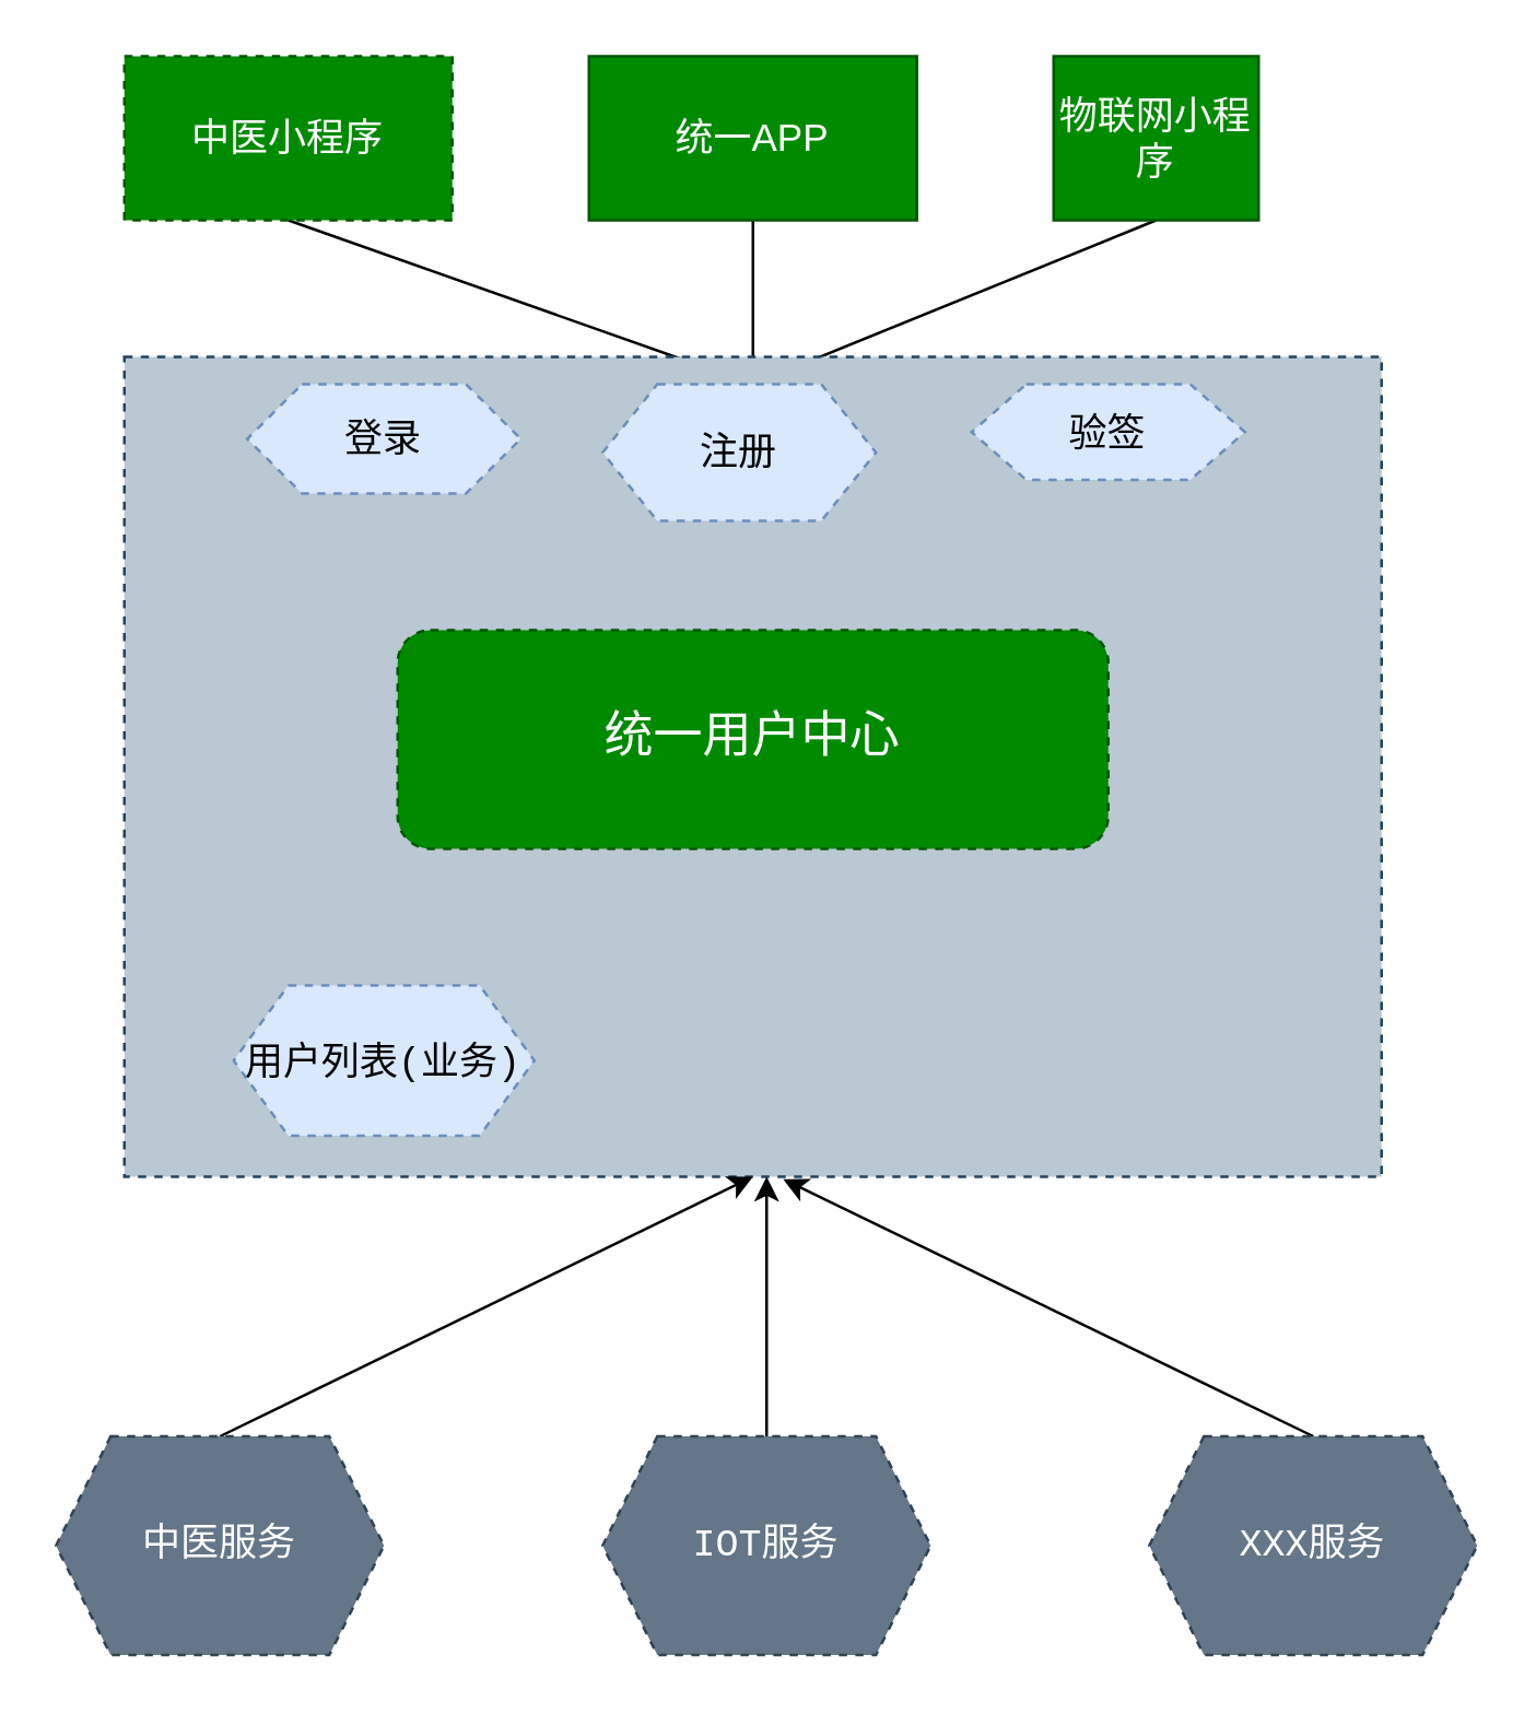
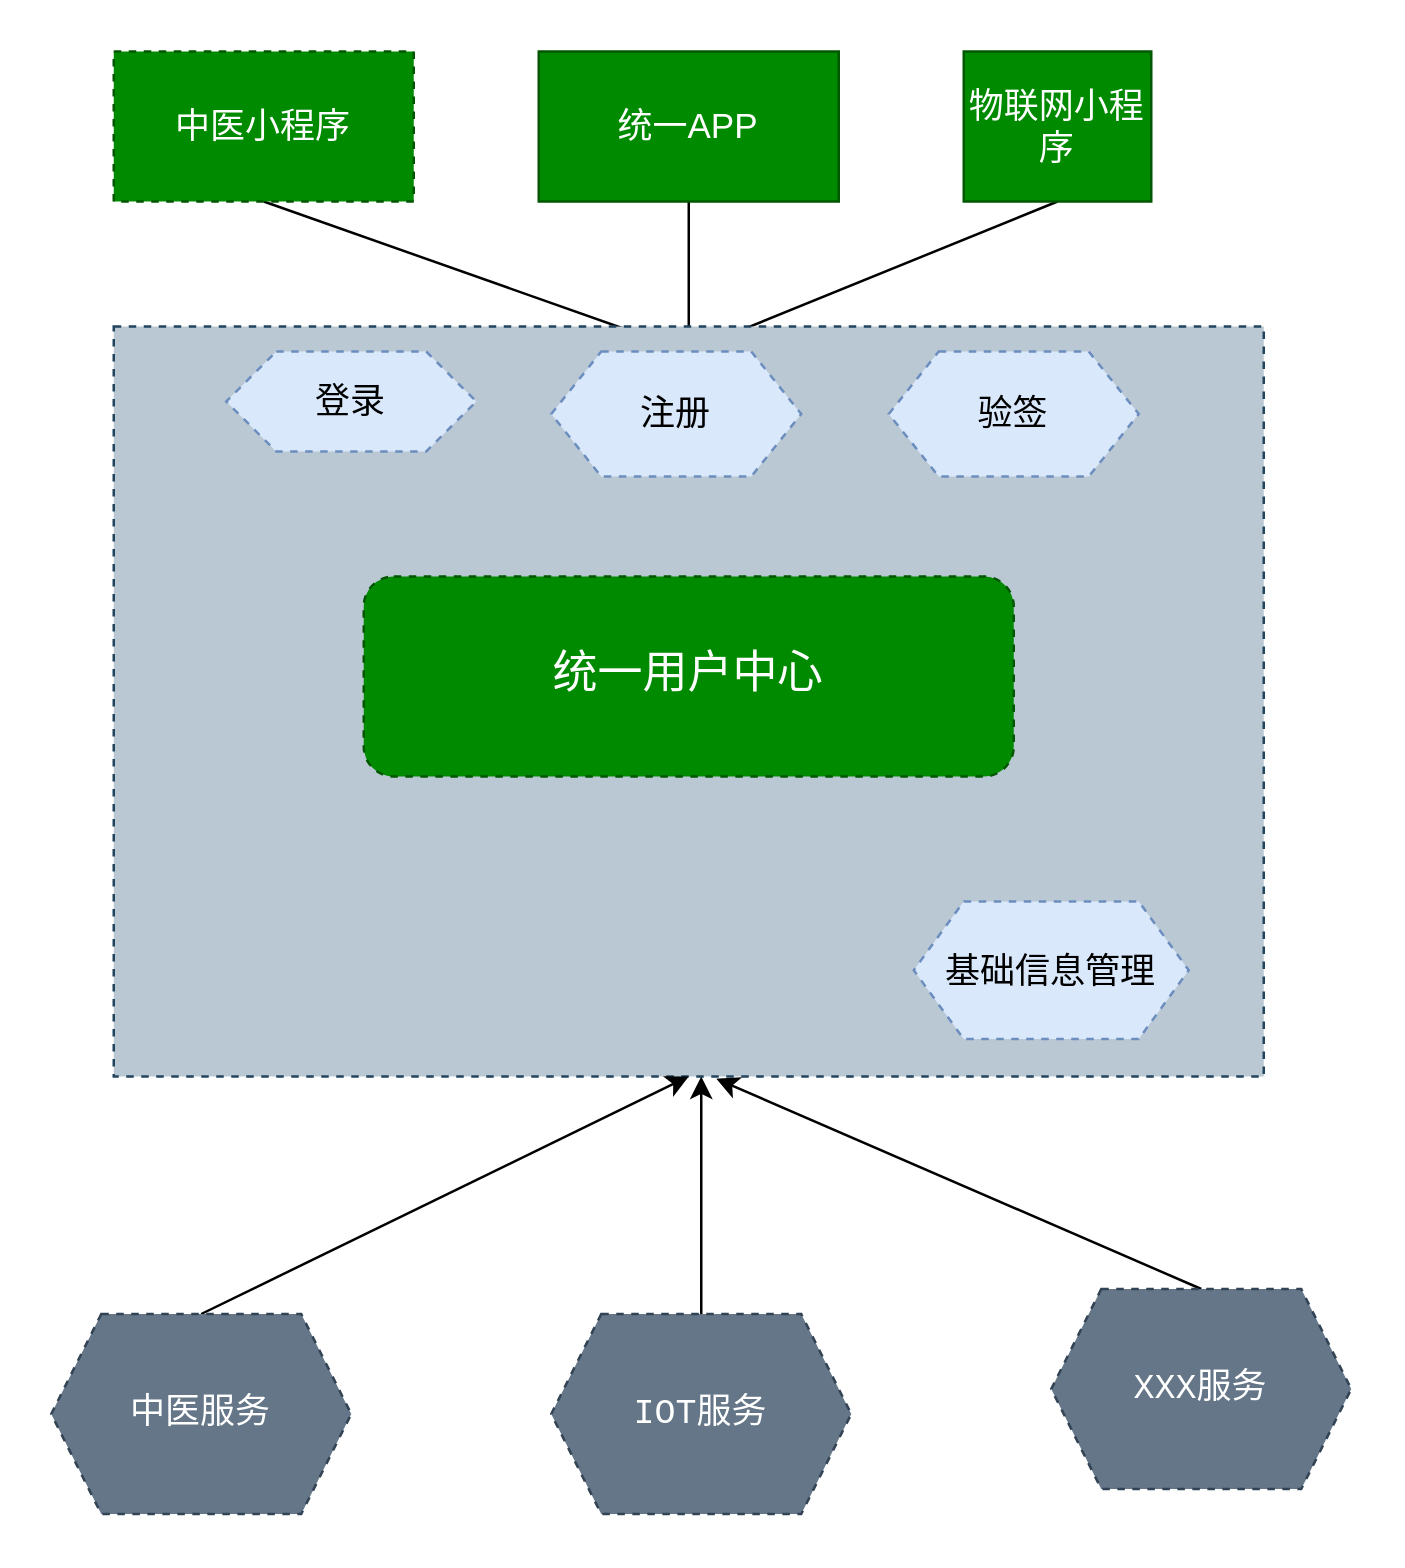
  <mxCell id="0" />
  <mxCell id="1" parent="0" />
  <mxCell id="2" style="edgeStyle=none;html=1;exitX=0.5;exitY=1;exitDx=0;exitDy=0;entryX=0.5;entryY=0;entryDx=0;entryDy=0;fontFamily=Courier New;fontSize=14;" edge="1" parent="1" source="3"><mxGeometry relative="1" as="geometry"><mxPoint x="275" y="140" as="targetPoint" /></mxGeometry></mxCell>
  <mxCell id="3" value="&lt;font style=&quot;font-size: 14px&quot;&gt;中医小程序&lt;/font&gt;" style="rounded=0;whiteSpace=wrap;html=1;fillColor=#008a00;fontColor=#ffffff;strokeColor=#005700;dashed=1;" vertex="1" parent="1"><mxGeometry x="45" y="20" width="120" height="60" as="geometry" /></mxCell>
  <mxCell id="4" style="edgeStyle=none;html=1;exitX=0.5;exitY=1;exitDx=0;exitDy=0;fontFamily=Courier New;fontSize=14;" edge="1" parent="1" source="5"><mxGeometry relative="1" as="geometry"><mxPoint x="275" y="140" as="targetPoint" /></mxGeometry></mxCell>
  <mxCell id="5" value="&lt;font style=&quot;font-size: 14px&quot;&gt;统一APP&lt;/font&gt;" style="rounded=0;whiteSpace=wrap;html=1;fillColor=#008a00;fontColor=#ffffff;strokeColor=#005700;" vertex="1" parent="1"><mxGeometry x="215" y="20" width="120" height="60" as="geometry" /></mxCell>
  <mxCell id="6" style="edgeStyle=none;html=1;exitX=0.5;exitY=1;exitDx=0;exitDy=0;entryX=0.5;entryY=0;entryDx=0;entryDy=0;fontFamily=Courier New;fontSize=14;" edge="1" parent="1" source="7"><mxGeometry relative="1" as="geometry"><mxPoint x="275" y="140" as="targetPoint" /></mxGeometry></mxCell>
  <mxCell id="7" value="&lt;span style=&quot;font-size: 14px&quot;&gt;物联网小程序&lt;/span&gt;" style="rounded=0;whiteSpace=wrap;html=1;fillColor=#008a00;fontColor=#ffffff;strokeColor=#005700;" vertex="1" parent="1"><mxGeometry x="385" y="20" width="75" height="60" as="geometry" /></mxCell>
  <mxCell id="8" value="" style="rounded=0;whiteSpace=wrap;html=1;fontFamily=Courier New;fontSize=18;dashed=1;strokeColor=#23445d;fillColor=#bac8d3;" vertex="1" parent="1"><mxGeometry x="45" y="130" width="460" height="300" as="geometry" /></mxCell>
  <mxCell id="9" value="&lt;font style=&quot;font-size: 18px&quot;&gt;统一用户中心&lt;/font&gt;" style="rounded=1;whiteSpace=wrap;html=1;fontFamily=Courier New;fontSize=14;fillColor=#008a00;fontColor=#ffffff;strokeColor=#005700;dashed=1;" vertex="1" parent="1"><mxGeometry x="145" y="230" width="260" height="80" as="geometry" /></mxCell>
  <mxCell id="10" value="&lt;font style=&quot;font-size: 14px&quot;&gt;登录&lt;/font&gt;" style="shape=hexagon;perimeter=hexagonPerimeter2;whiteSpace=wrap;html=1;fixedSize=1;dashed=1;fontFamily=Courier New;fontSize=18;strokeColor=#6c8ebf;fillColor=#dae8fc;" vertex="1" parent="1"><mxGeometry x="90" y="140" width="100" height="40" as="geometry" /></mxCell>
  <mxCell id="11" value="&lt;font style=&quot;font-size: 14px&quot;&gt;注册&lt;/font&gt;" style="shape=hexagon;perimeter=hexagonPerimeter2;whiteSpace=wrap;html=1;fixedSize=1;dashed=1;fontFamily=Courier New;fontSize=18;strokeColor=#6c8ebf;fillColor=#dae8fc;" vertex="1" parent="1"><mxGeometry x="220" y="140" width="100" height="50" as="geometry" /></mxCell>
- <mxCell id="12" value="&lt;span style=&quot;font-size: 14px&quot;&gt;用户列表(业务)&lt;/span&gt;" style="shape=hexagon;perimeter=hexagonPerimeter2;whiteSpace=wrap;html=1;fixedSize=1;dashed=1;fontFamily=Courier New;fontSize=18;strokeColor=#6c8ebf;fillColor=#dae8fc;" vertex="1" parent="1"><mxGeometry x="85" y="360" width="110" height="55" as="geometry" /></mxCell>
- <mxCell id="13" value="&lt;span style=&quot;font-size: 14px&quot;&gt;验签&lt;/span&gt;" style="shape=hexagon;perimeter=hexagonPerimeter2;whiteSpace=wrap;html=1;fixedSize=1;dashed=1;fontFamily=Courier New;fontSize=18;strokeColor=#6c8ebf;fillColor=#dae8fc;" vertex="1" parent="1"><mxGeometry x="355" y="140" width="100" height="35" as="geometry" /></mxCell>
+ <mxCell id="13" value="&lt;span style=&quot;font-size: 14px&quot;&gt;验签&lt;/span&gt;" style="shape=hexagon;perimeter=hexagonPerimeter2;whiteSpace=wrap;html=1;fixedSize=1;dashed=1;fontFamily=Courier New;fontSize=18;strokeColor=#6c8ebf;fillColor=#dae8fc;" vertex="1" parent="1"><mxGeometry x="355" y="140" width="100" height="50" as="geometry" /></mxCell>
+ <mxCell id="14" value="&lt;span style=&quot;font-size: 14px&quot;&gt;基础信息管理&lt;/span&gt;" style="shape=hexagon;perimeter=hexagonPerimeter2;whiteSpace=wrap;html=1;fixedSize=1;dashed=1;fontFamily=Courier New;fontSize=18;strokeColor=#6c8ebf;fillColor=#dae8fc;" vertex="1" parent="1"><mxGeometry x="365" y="360" width="110" height="55" as="geometry" /></mxCell>
  <mxCell id="15" style="edgeStyle=none;html=1;exitX=0.5;exitY=0;exitDx=0;exitDy=0;entryX=0.5;entryY=1;entryDx=0;entryDy=0;fontFamily=Courier New;fontSize=14;" edge="1" parent="1" source="16" target="8"><mxGeometry relative="1" as="geometry" /></mxCell>
  <mxCell id="16" value="中医服务" style="shape=hexagon;perimeter=hexagonPerimeter2;whiteSpace=wrap;html=1;fixedSize=1;dashed=1;fontFamily=Courier New;fontSize=14;strokeColor=#314354;fillColor=#647687;fontColor=#ffffff;" vertex="1" parent="1"><mxGeometry x="20" y="525" width="120" height="80" as="geometry" /></mxCell>
  <mxCell id="17" style="edgeStyle=none;html=1;exitX=0.5;exitY=0;exitDx=0;exitDy=0;fontFamily=Courier New;fontSize=14;" edge="1" parent="1" source="18"><mxGeometry relative="1" as="geometry"><mxPoint x="280" y="430" as="targetPoint" /></mxGeometry></mxCell>
  <mxCell id="18" value="IOT服务" style="shape=hexagon;perimeter=hexagonPerimeter2;whiteSpace=wrap;html=1;fixedSize=1;dashed=1;fontFamily=Courier New;fontSize=14;strokeColor=#314354;fillColor=#647687;fontColor=#ffffff;" vertex="1" parent="1"><mxGeometry x="220" y="525" width="120" height="80" as="geometry" /></mxCell>
  <mxCell id="19" style="edgeStyle=none;html=1;exitX=0.5;exitY=0;exitDx=0;exitDy=0;entryX=0.524;entryY=1.003;entryDx=0;entryDy=0;entryPerimeter=0;fontFamily=Courier New;fontSize=14;" edge="1" parent="1" source="20" target="8"><mxGeometry relative="1" as="geometry" /></mxCell>
- <mxCell id="20" value="XXX服务" style="shape=hexagon;perimeter=hexagonPerimeter2;whiteSpace=wrap;html=1;fixedSize=1;dashed=1;fontFamily=Courier New;fontSize=14;strokeColor=#314354;fillColor=#647687;fontColor=#ffffff;" vertex="1" parent="1"><mxGeometry x="420" y="525" width="120" height="80" as="geometry" /></mxCell>
+ <mxCell id="20" value="XXX服务" style="shape=hexagon;perimeter=hexagonPerimeter2;whiteSpace=wrap;html=1;fixedSize=1;dashed=1;fontFamily=Courier New;fontSize=14;strokeColor=#314354;fillColor=#647687;fontColor=#ffffff;" vertex="1" parent="1"><mxGeometry x="420" y="515" width="120" height="80" as="geometry" /></mxCell>
